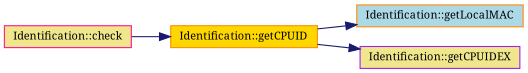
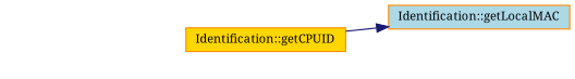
  digraph {
    fontname="Noto Serif"
    rankdir=LR
    node [color=darkorange fillcolor=khaki fontname="Noto Serif" fontsize=10 shape=record style=filled]
    edge [color=midnightblue fontname="Noto Serif" fontsize=10 labelfontname=Helvetica labelfontsize=10 style=solid]
-   n1 [color=deeppink fontcolor=black height=0.2 label="Identification::check" width=0.4]
    n2 [fillcolor=gold height=0.2 label="Identification::getCPUID" width=0.4]
    n3 [fillcolor=lightblue height=0.2 label="Identification::getLocalMAC" width=0.4]
-   n4 [color=purple height=0.2 label="Identification::getCPUIDEX" width=0.4]
-   n1 -> n2
    n2 -> n3
-   n2 -> n4
  }
